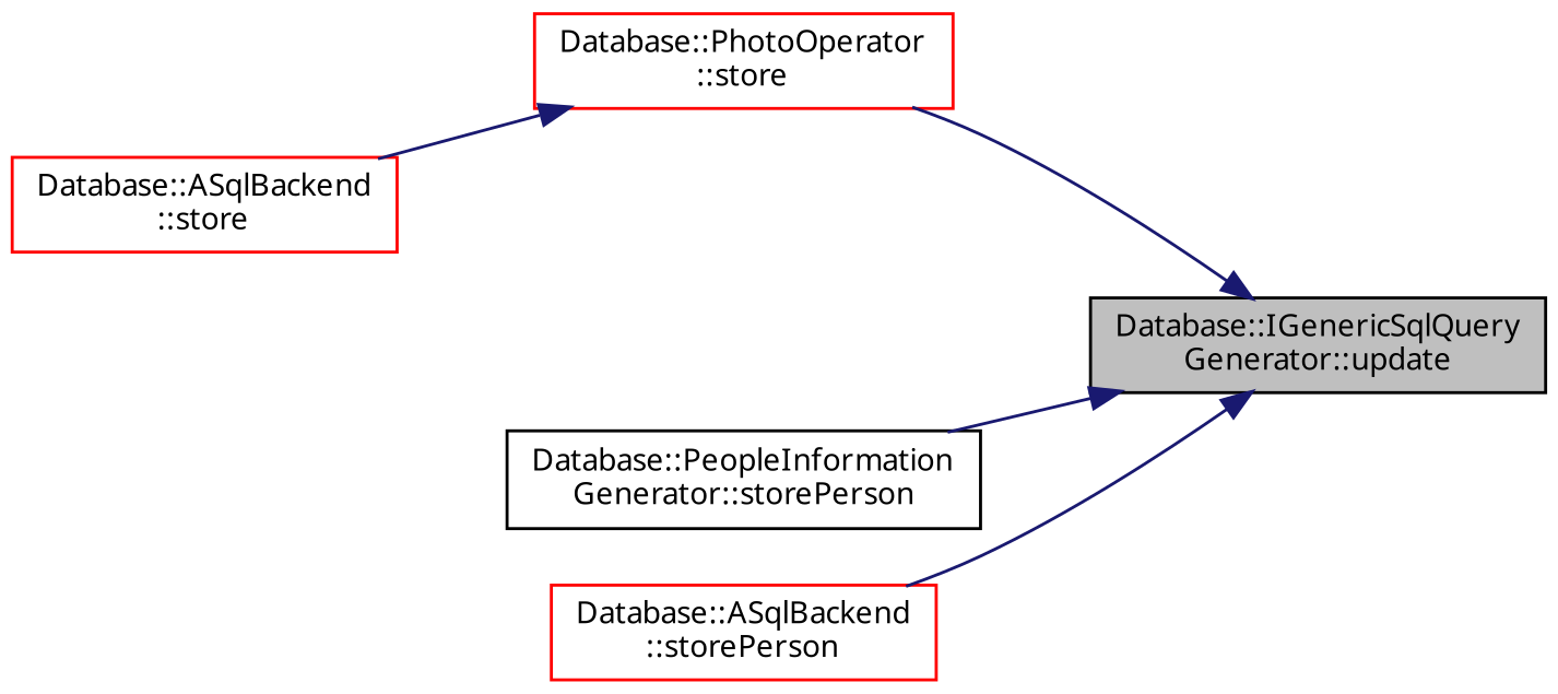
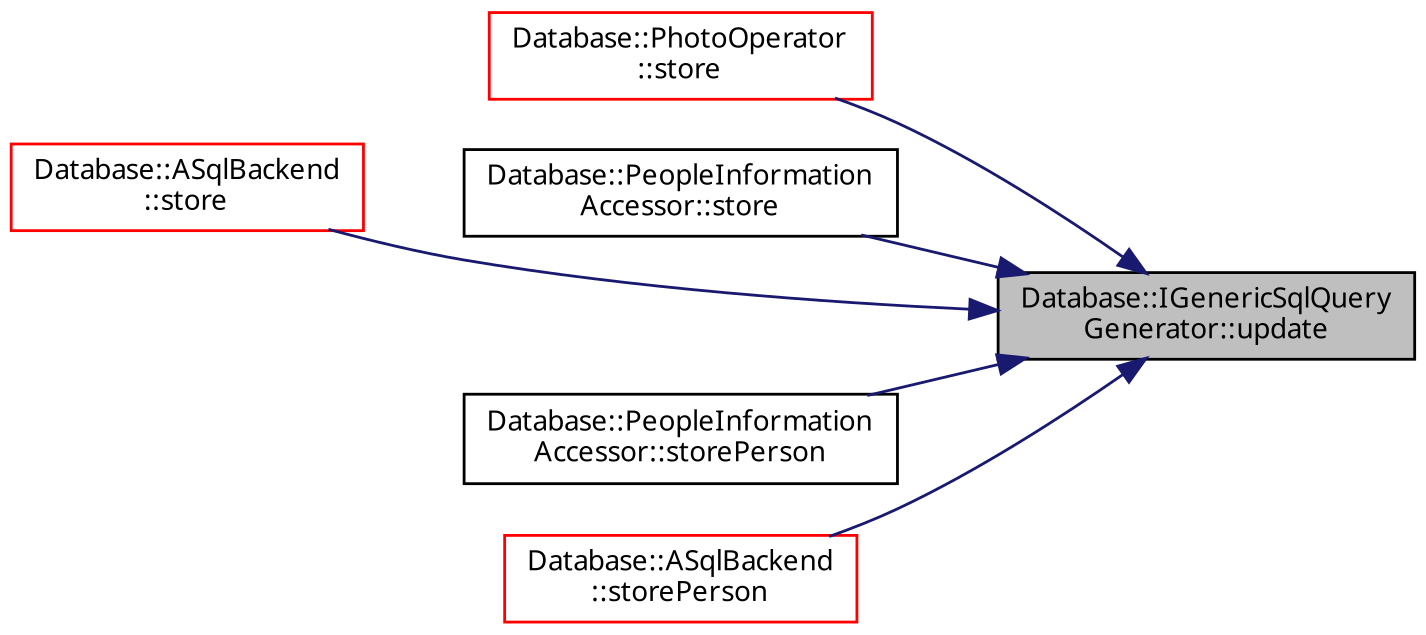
  digraph {
    fontname="Noto Sans"
    rankdir=RL
    node [color=black fillcolor=white fontname="Noto Sans" fontsize=10 shape=record style=filled]
    edge [color=midnightblue dir=back fontname="Noto Sans" fontsize=10 labelfontname=Helvetica labelfontsize=10 style=solid]
    n1 [fillcolor=grey75 fontcolor=black height=0.2 label="Database::IGenericSqlQuery\lGenerator::update" width=0.4]
    n2 [color=red height=0.2 label="Database::PhotoOperator\l::store" width=0.4]
+   n3 [height=0.2 label="Database::PeopleInformation\lAccessor::store" width=0.4]
    n4 [color=red height=0.2 label="Database::ASqlBackend\l::store" width=0.4]
-   n5 [height=0.2 label="Database::PeopleInformation\lGenerator::storePerson" width=0.4]
+   n5 [height=0.2 label="Database::PeopleInformation\lAccessor::storePerson" width=0.4]
    n6 [color=red height=0.2 label="Database::ASqlBackend\l::storePerson" width=0.4]
    n1 -> n2
-   n2 -> n4
+   n1 -> n3
+   n1 -> n4
    n1 -> n5
    n1 -> n6
  }
